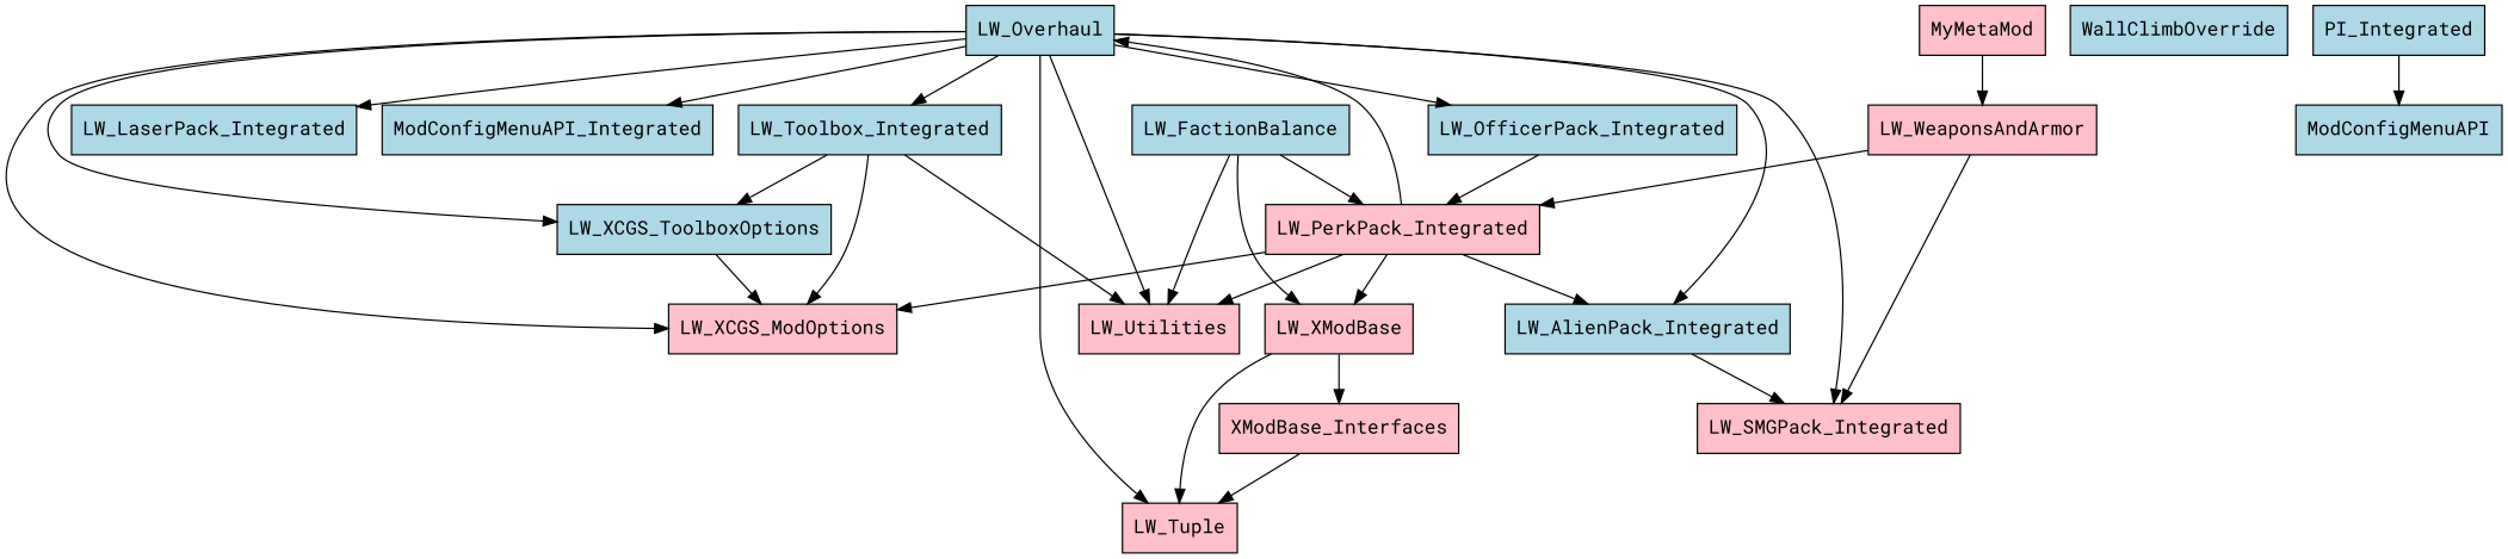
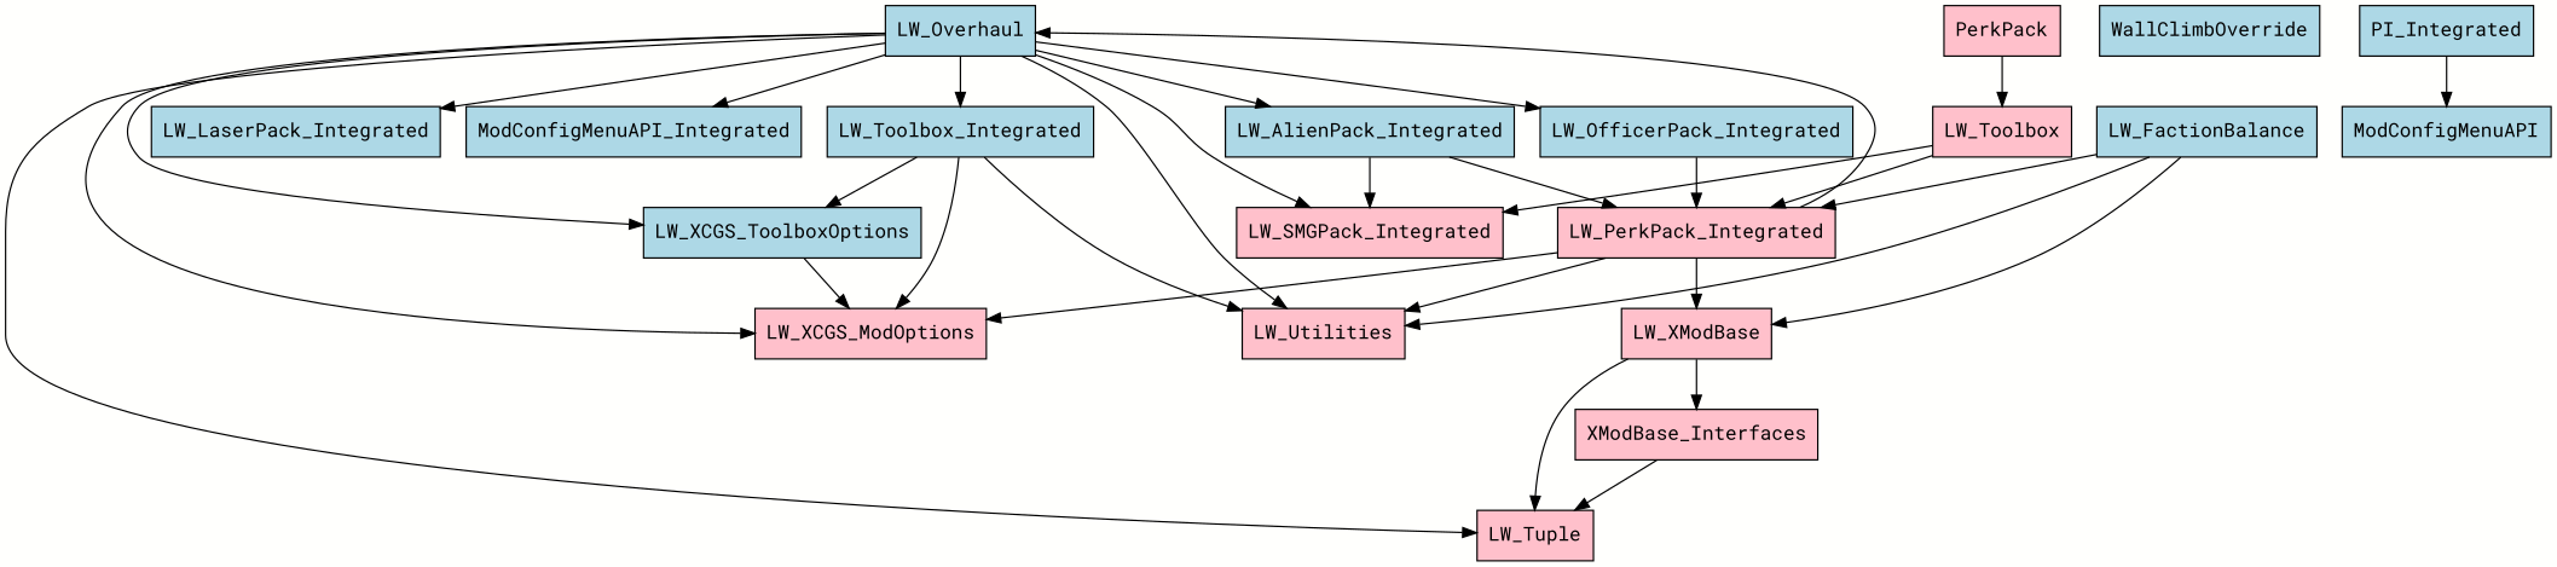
  digraph {
    bgcolor="#fffffd"
    fontname="Roboto Mono"
    node [fillcolor=lightblue fontname="Roboto Mono" shape=box style=filled]
    edge [fontname="Roboto Mono"]
    LW_Tuple [fillcolor=pink]
    LW_Overhaul
    LW_Utilities [fillcolor=pink]
    LW_Toolbox_Integrated
    LW_XCGS_ModOptions [fillcolor=pink]
    LW_XCGS_ToolboxOptions
    LW_SMGPack_Integrated [fillcolor=pink]
    LW_AlienPack_Integrated
    LW_LaserPack_Integrated
    n10 [label=ModConfigMenuAPI_Integrated]
    LW_OfficerPack_Integrated
    LW_PerkPack_Integrated [fillcolor=pink]
    LW_XModBase [fillcolor=pink]
    XModBase_Interfaces [fillcolor=pink]
    LW_FactionBalance
    WallClimbOverride
    PI_Integrated
    ModConfigMenuAPI
-   LW_WeaponsAndArmor [fillcolor=pink]
-   MyMetaMod [fillcolor=pink]
+   LW_WeaponsAndArmor [fillcolor=pink label=LW_Toolbox]
+   MyMetaMod [fillcolor=pink label=PerkPack]
    LW_Overhaul -> LW_Tuple
    LW_Overhaul -> LW_Utilities
    LW_Overhaul -> LW_Toolbox_Integrated
    LW_Overhaul -> LW_XCGS_ModOptions
    LW_Overhaul -> LW_XCGS_ToolboxOptions
    LW_Overhaul -> LW_SMGPack_Integrated
    LW_Overhaul -> LW_AlienPack_Integrated
    LW_Overhaul -> LW_LaserPack_Integrated
    LW_Overhaul -> n10
    LW_Overhaul -> LW_OfficerPack_Integrated
    LW_Toolbox_Integrated -> LW_Utilities
    LW_Toolbox_Integrated -> LW_XCGS_ModOptions
    LW_Toolbox_Integrated -> LW_XCGS_ToolboxOptions
    LW_XCGS_ToolboxOptions -> LW_XCGS_ModOptions
    LW_AlienPack_Integrated -> LW_SMGPack_Integrated
-   LW_PerkPack_Integrated -> LW_AlienPack_Integrated
+   LW_AlienPack_Integrated -> LW_PerkPack_Integrated
    LW_OfficerPack_Integrated -> LW_PerkPack_Integrated
    LW_PerkPack_Integrated -> LW_Overhaul
    LW_PerkPack_Integrated -> LW_Utilities
    LW_PerkPack_Integrated -> LW_XCGS_ModOptions
    LW_PerkPack_Integrated -> LW_XModBase
    LW_XModBase -> LW_Tuple
    LW_XModBase -> XModBase_Interfaces
    XModBase_Interfaces -> LW_Tuple
    LW_FactionBalance -> LW_Utilities
    LW_FactionBalance -> LW_PerkPack_Integrated
    LW_FactionBalance -> LW_XModBase
    PI_Integrated -> ModConfigMenuAPI
    LW_WeaponsAndArmor -> LW_SMGPack_Integrated
    LW_WeaponsAndArmor -> LW_PerkPack_Integrated
    MyMetaMod -> LW_WeaponsAndArmor
  }
